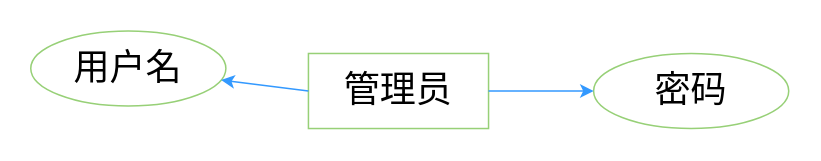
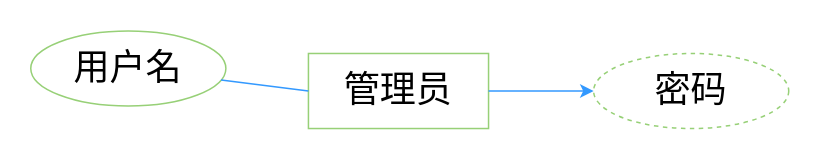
  <mxCell id="0" />
  <mxCell id="1" parent="0" />
  <mxCell id="2" value="&lt;span style=&quot;font-size: 24px;&quot;&gt;管理员&lt;/span&gt;" style="rounded=0;whiteSpace=wrap;html=1;strokeColor=#97D077;" vertex="1" parent="1"><mxGeometry x="205" y="35" width="120" height="50" as="geometry" /></mxCell>
  <mxCell id="3" value="&lt;span style=&quot;font-size: 24px;&quot;&gt;用户名&lt;/span&gt;" style="ellipse;whiteSpace=wrap;html=1;strokeColor=#97D077;" vertex="1" parent="1"><mxGeometry x="20" y="20" width="130" height="50" as="geometry" /></mxCell>
- <mxCell id="4" value="&lt;span style=&quot;font-size: 24px;&quot;&gt;密码&lt;/span&gt;" style="ellipse;whiteSpace=wrap;html=1;strokeColor=#97D077;" vertex="1" parent="1"><mxGeometry x="395" y="35" width="130" height="50" as="geometry" /></mxCell>
+ <mxCell id="4" value="&lt;span style=&quot;font-size: 24px;&quot;&gt;密码&lt;/span&gt;" style="ellipse;whiteSpace=wrap;html=1;strokeColor=#97D077;dashed=1;" vertex="1" parent="1"><mxGeometry x="395" y="35" width="130" height="50" as="geometry" /></mxCell>
  <mxCell id="5" value="" style="endArrow=classic;html=1;rounded=0;strokeColor=#3399FF;exitX=1;exitY=0.5;exitDx=0;exitDy=0;" edge="1" parent="1" source="2" target="4"><mxGeometry width="50" height="50" relative="1" as="geometry"><mxPoint x="255" y="115" as="sourcePoint" /><mxPoint x="305" y="65" as="targetPoint" /></mxGeometry></mxCell>
- <mxCell id="6" value="" style="endArrow=classic;html=1;rounded=0;strokeColor=#3399FF;exitX=0;exitY=0.5;exitDx=0;exitDy=0;" edge="1" parent="1" source="2" target="3"><mxGeometry width="50" height="50" relative="1" as="geometry"><mxPoint x="335" y="70" as="sourcePoint" /><mxPoint x="405" y="70" as="targetPoint" /></mxGeometry></mxCell>
+ <mxCell id="6" value="" style="endArrow=none;html=1;rounded=0;strokeColor=#3399FF;exitX=0;exitY=0.5;exitDx=0;exitDy=0;" edge="1" parent="1" source="2" target="3"><mxGeometry width="50" height="50" relative="1" as="geometry"><mxPoint x="335" y="70" as="sourcePoint" /><mxPoint x="405" y="70" as="targetPoint" /></mxGeometry></mxCell>
